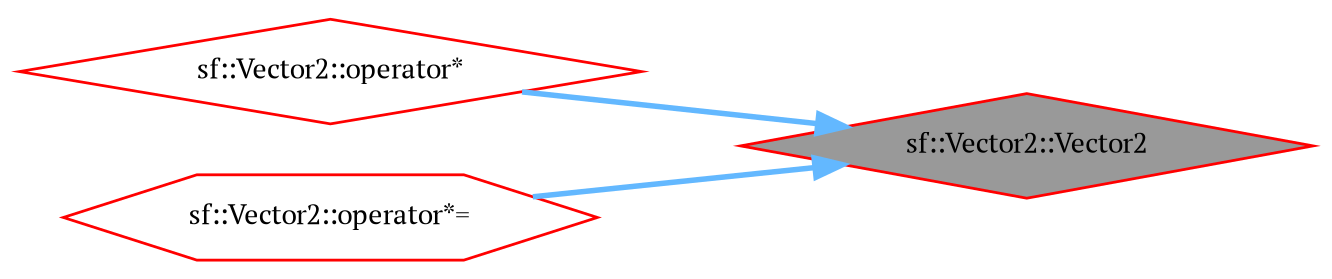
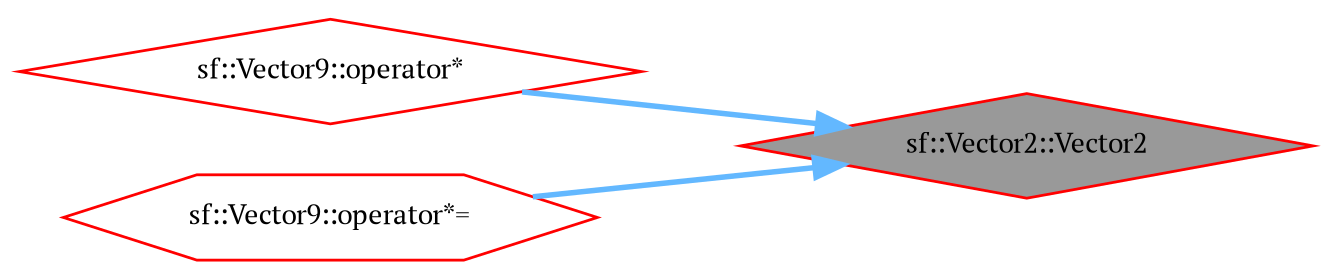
  digraph {
    fontname="PT Serif"
    rankdir=RL
    node [color=red fillcolor=white fontname="PT Serif" fontsize=10 shape=diamond style=filled]
    edge [color=steelblue1 dir=back fontname="PT Serif" fontsize=10 labelfontname=Helvetica labelfontsize=10 style=bold]
    n1 [fillcolor=grey60 fontcolor=black height=0.2 label="sf::Vector2::Vector2" width=0.4]
-   n2 [height=0.2 label="sf::Vector2::operator*" width=0.4]
-   n3 [height=0.2 label="sf::Vector2::operator*=" shape=hexagon width=0.4]
+   n2 [height=0.2 label="sf::Vector9::operator*" width=0.4]
+   n3 [height=0.2 label="sf::Vector9::operator*=" shape=hexagon width=0.4]
    n1 -> n2
    n1 -> n3
  }
